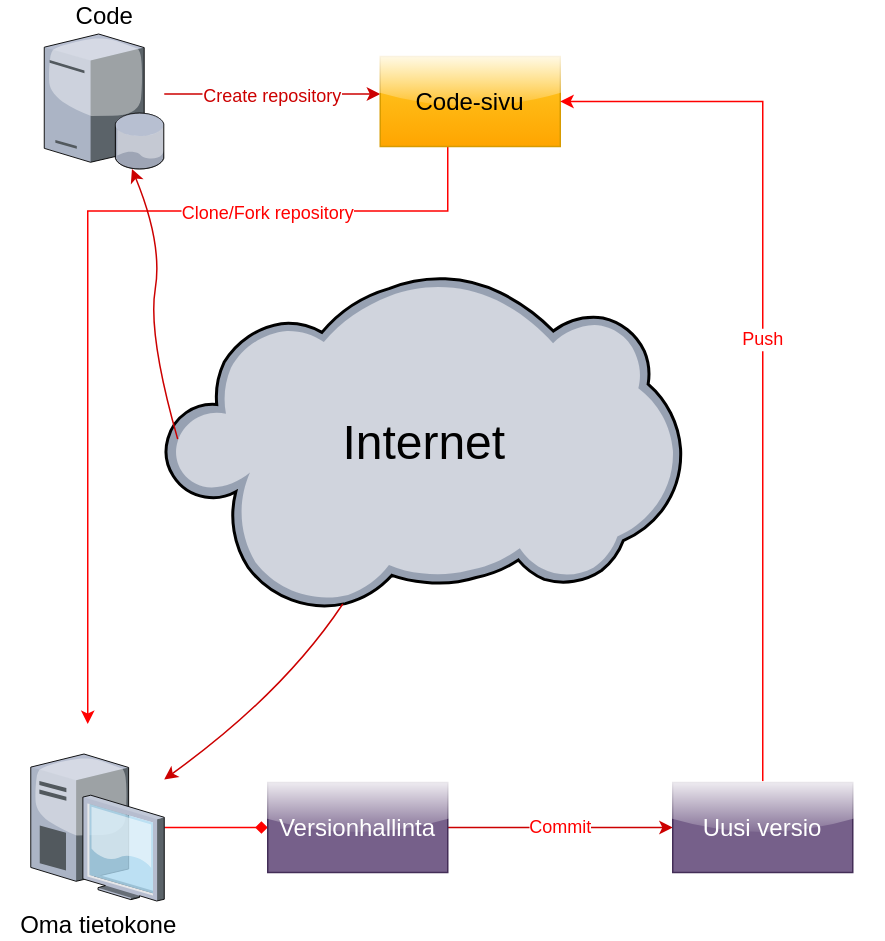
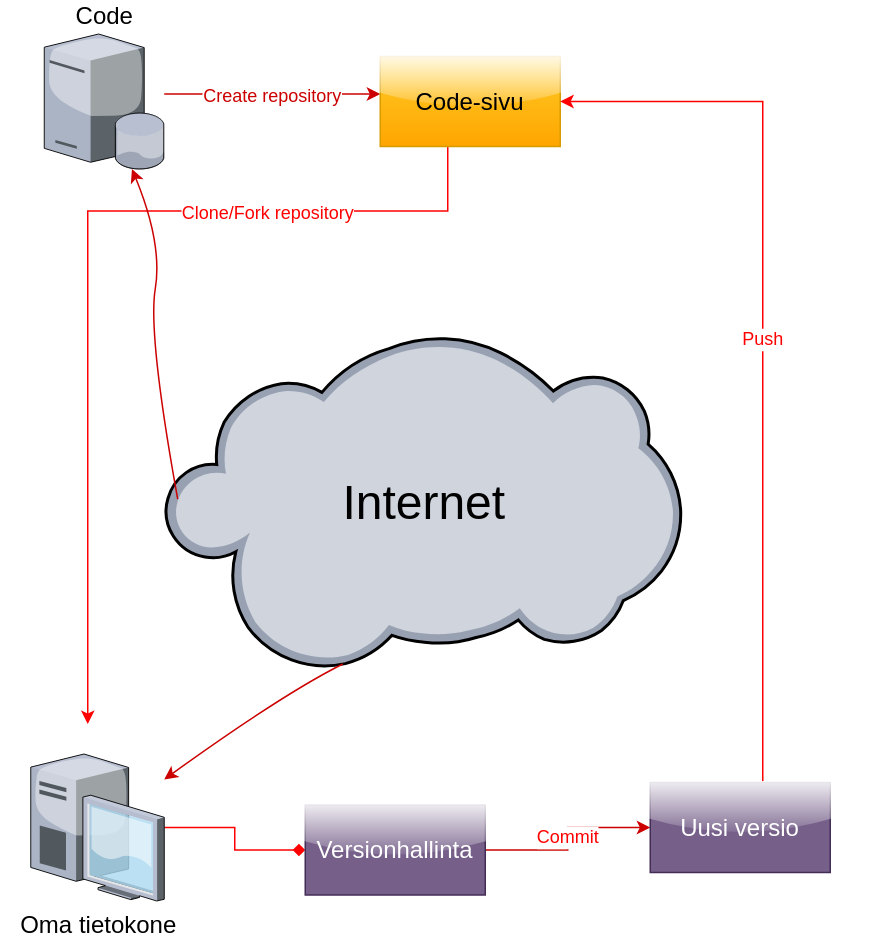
  <mxCell id="0" />
  <mxCell id="1" parent="0" />
- <mxCell id="2" value="Internet" style="verticalLabelPosition=middle;sketch=0;aspect=fixed;html=1;verticalAlign=middle;strokeColor=none;align=center;outlineConnect=0;shape=mxgraph.citrix.cloud;fontSize=32;labelPosition=center;" vertex="1" parent="1"><mxGeometry x="109" y="180" width="345" height="225.16" as="geometry" /></mxCell>
+ <mxCell id="2" value="Internet" style="verticalLabelPosition=middle;sketch=0;aspect=fixed;html=1;verticalAlign=middle;strokeColor=none;align=center;outlineConnect=0;shape=mxgraph.citrix.cloud;fontSize=32;labelPosition=center;" vertex="1" parent="1"><mxGeometry x="109" y="220" width="345" height="225.16" as="geometry" /></mxCell>
  <mxCell id="3" value="&lt;font style=&quot;font-size: 12px;&quot;&gt;Create repository&lt;/font&gt;" style="edgeStyle=orthogonalEdgeStyle;rounded=0;orthogonalLoop=1;jettySize=auto;html=1;fontSize=16;strokeColor=#CC0000;fontColor=#CC0000;" edge="1" parent="1" source="4" target="10"><mxGeometry relative="1" as="geometry"><Array as="points"><mxPoint x="138" y="60" /><mxPoint x="138" y="60" /></Array></mxGeometry></mxCell>
  <mxCell id="4" value="Code" style="verticalLabelPosition=top;sketch=0;aspect=fixed;html=1;verticalAlign=bottom;strokeColor=none;align=center;outlineConnect=0;shape=mxgraph.citrix.database_server;fontSize=16;labelPosition=center;" vertex="1" parent="1"><mxGeometry x="29" y="20" width="80" height="90" as="geometry" /></mxCell>
  <mxCell id="5" value="" style="edgeStyle=orthogonalEdgeStyle;rounded=0;orthogonalLoop=1;jettySize=auto;html=1;fontSize=12;fontColor=#FF0000;strokeColor=#FF0000;endArrow=diamond;" edge="1" parent="1" source="6" target="8"><mxGeometry relative="1" as="geometry" /></mxCell>
  <mxCell id="6" value="Oma tietokone" style="verticalLabelPosition=bottom;sketch=0;aspect=fixed;html=1;verticalAlign=top;strokeColor=none;align=center;outlineConnect=0;shape=mxgraph.citrix.desktop;fontSize=16;" vertex="1" parent="1"><mxGeometry x="20" y="500" width="89" height="98" as="geometry" /></mxCell>
  <mxCell id="7" value="Commit" style="edgeStyle=orthogonalEdgeStyle;rounded=0;orthogonalLoop=1;jettySize=auto;html=1;strokeColor=#CC0000;fontSize=12;fontColor=#FF0000;entryX=0;entryY=0.5;entryDx=0;entryDy=0;" edge="1" parent="1" source="8" target="12"><mxGeometry relative="1" as="geometry"><mxPoint x="438" y="549" as="targetPoint" /></mxGeometry></mxCell>
- <mxCell id="8" value="Versionhallinta" style="rounded=0;whiteSpace=wrap;html=1;fontSize=16;fillColor=#76608a;strokeColor=#432D57;fontColor=#ffffff;glass=1;shadow=0;" vertex="1" parent="1"><mxGeometry x="178" y="519" width="120" height="60" as="geometry" /></mxCell>
+ <mxCell id="8" value="Versionhallinta" style="rounded=0;whiteSpace=wrap;html=1;fontSize=16;fillColor=#76608a;strokeColor=#432D57;fontColor=#ffffff;glass=1;shadow=0;" vertex="1" parent="1"><mxGeometry x="203" y="534" width="120" height="60" as="geometry" /></mxCell>
  <mxCell id="9" value="Clone/Fork repository" style="edgeStyle=orthogonalEdgeStyle;rounded=0;orthogonalLoop=1;jettySize=auto;html=1;fontSize=12;fontColor=#FF0000;strokeColor=#FF0000;" edge="1" parent="1" source="10"><mxGeometry x="-0.478" y="2" relative="1" as="geometry"><mxPoint x="58" y="480" as="targetPoint" /><Array as="points"><mxPoint x="298" y="138" /><mxPoint x="58" y="138" /></Array><mxPoint as="offset" /></mxGeometry></mxCell>
  <mxCell id="10" value="Code-sivu" style="rounded=0;whiteSpace=wrap;html=1;fontSize=16;fillColor=#ffcd28;gradientColor=#ffa500;strokeColor=#d79b00;glass=1;" vertex="1" parent="1"><mxGeometry x="253" y="35" width="120" height="60" as="geometry" /></mxCell>
  <mxCell id="11" value="Push" style="edgeStyle=orthogonalEdgeStyle;rounded=0;orthogonalLoop=1;jettySize=auto;html=1;entryX=1;entryY=0.5;entryDx=0;entryDy=0;fontSize=12;fontColor=#FF0000;strokeColor=#FF0000;" edge="1" parent="1" source="12" target="10"><mxGeometry relative="1" as="geometry"><Array as="points"><mxPoint x="508" y="65" /></Array></mxGeometry></mxCell>
- <mxCell id="12" value="Uusi versio" style="rounded=0;whiteSpace=wrap;html=1;fontSize=16;fillColor=#76608a;strokeColor=#432D57;fontColor=#ffffff;glass=1;shadow=0;" vertex="1" parent="1"><mxGeometry x="448" y="519" width="120" height="60" as="geometry" /></mxCell>
+ <mxCell id="12" value="Uusi versio" style="rounded=0;whiteSpace=wrap;html=1;fontSize=16;fillColor=#76608a;strokeColor=#432D57;fontColor=#ffffff;glass=1;shadow=0;" vertex="1" parent="1"><mxGeometry x="433" y="519" width="120" height="60" as="geometry" /></mxCell>
  <mxCell id="13" value="" style="curved=1;endArrow=classic;html=1;strokeColor=#CC0000;fontSize=12;fontColor=#CC0000;exitX=0.026;exitY=0.489;exitDx=0;exitDy=0;exitPerimeter=0;fillColor=#ffcd28;gradientColor=#ffa500;" edge="1" parent="1" source="2" target="4"><mxGeometry width="50" height="50" relative="1" as="geometry"><mxPoint x="318" y="290" as="sourcePoint" /><mxPoint x="368" y="240" as="targetPoint" /><Array as="points"><mxPoint x="98" y="220" /><mxPoint x="108" y="160" /></Array></mxGeometry></mxCell>
  <mxCell id="14" value="" style="curved=1;endArrow=classic;html=1;strokeColor=#CC0000;fontSize=12;fontColor=#CC0000;exitX=0.345;exitY=0.977;exitDx=0;exitDy=0;exitPerimeter=0;" edge="1" parent="1" source="2" target="6"><mxGeometry width="50" height="50" relative="1" as="geometry"><mxPoint x="318" y="290" as="sourcePoint" /><mxPoint x="368" y="240" as="targetPoint" /><Array as="points"><mxPoint x="188" y="460" /></Array></mxGeometry></mxCell>
